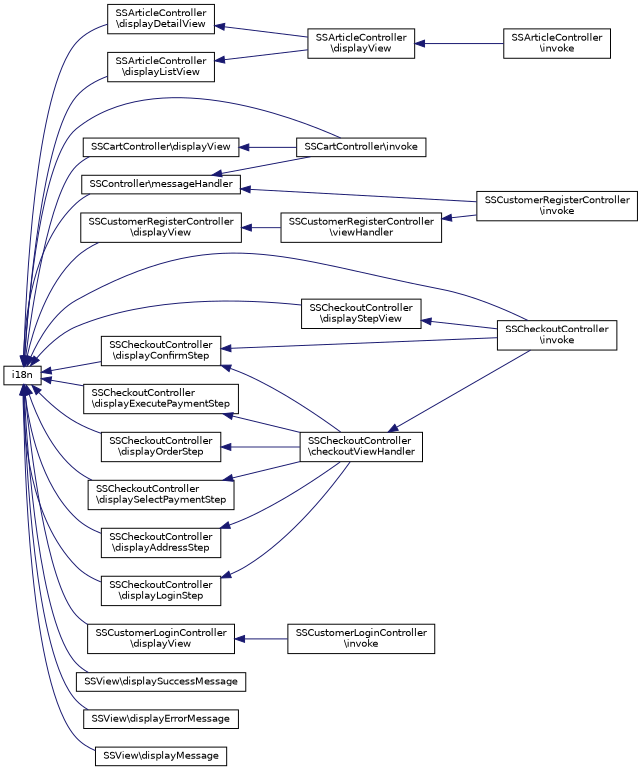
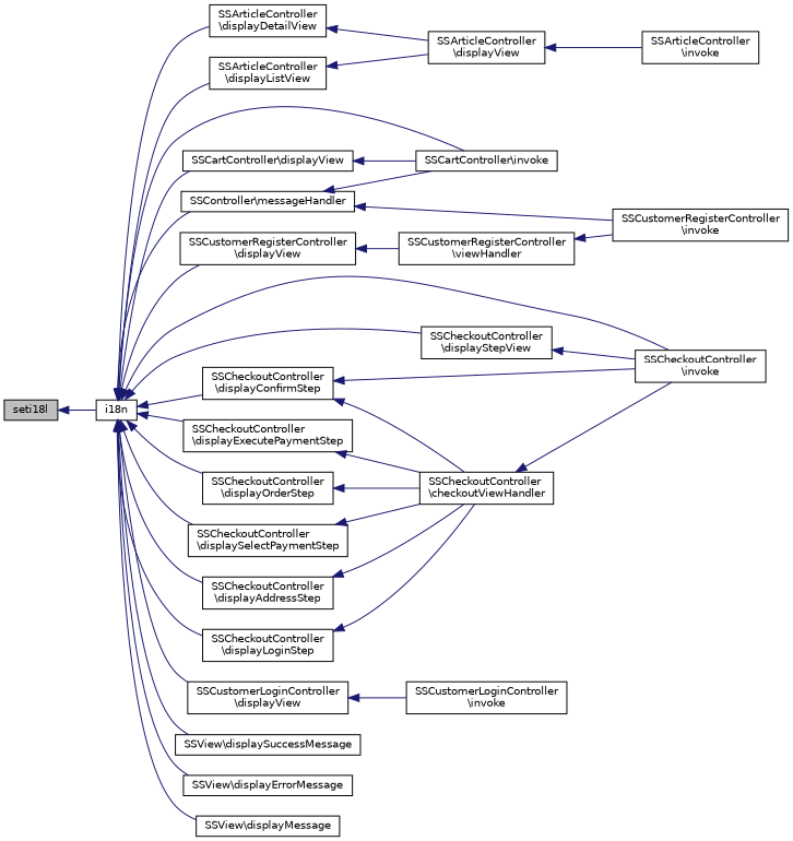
  digraph {
    rankdir=LR
    node [color=black fillcolor=white fontname=Helvetica fontsize=10 shape=record style=filled]
    edge [color=midnightblue dir=back fontname=Helvetica fontsize=10 labelfontname=Helvetica labelfontsize=10 style=solid]
+   n1 [fillcolor=grey75 fontcolor=black height=0.2 label=seti18l width=0.4]
    n2 [height=0.2 label=i18n width=0.4]
    n3 [height=0.2 label="SSArticleController\l\\displayDetailView" width=0.4]
    n4 [height=0.2 label="SSArticleController\l\\displayListView" width=0.4]
    n5 [height=0.2 label="SSCartController\\invoke" width=0.4]
    n6 [height=0.2 label="SSCartController\\displayView" width=0.4]
    n7 [height=0.2 label="SSCheckoutController\l\\invoke" width=0.4]
    n8 [height=0.2 label="SSCheckoutController\l\\displayStepView" width=0.4]
    n9 [height=0.2 label="SSCheckoutController\l\\displayConfirmStep" width=0.4]
    n10 [height=0.2 label="SSCheckoutController\l\\displayExecutePaymentStep" width=0.4]
    n11 [height=0.2 label="SSCheckoutController\l\\displayOrderStep" width=0.4]
    n12 [height=0.2 label="SSCheckoutController\l\\displaySelectPaymentStep" width=0.4]
    n13 [height=0.2 label="SSCheckoutController\l\\displayAddressStep" width=0.4]
    n14 [height=0.2 label="SSCheckoutController\l\\displayLoginStep" width=0.4]
    n15 [height=0.2 label="SSController\\messageHandler" width=0.4]
    n16 [height=0.2 label="SSCustomerLoginController\l\\displayView" width=0.4]
    n17 [height=0.2 label="SSCustomerRegisterController\l\\displayView" width=0.4]
    n18 [height=0.2 label="SSView\\displaySuccessMessage" width=0.4]
    n19 [height=0.2 label="SSView\\displayErrorMessage" width=0.4]
    n20 [height=0.2 label="SSView\\displayMessage" width=0.4]
    n21 [height=0.2 label="SSArticleController\l\\displayView" width=0.4]
    n22 [height=0.2 label="SSCheckoutController\l\\checkoutViewHandler" width=0.4]
    n23 [height=0.2 label="SSCustomerRegisterController\l\\invoke" width=0.4]
    n24 [height=0.2 label="SSCustomerLoginController\l\\invoke" width=0.4]
    n25 [height=0.2 label="SSCustomerRegisterController\l\\viewHandler" width=0.4]
    n26 [height=0.2 label="SSArticleController\l\\invoke" width=0.4]
+   n1 -> n2
    n2 -> n3
    n2 -> n4
    n2 -> n5
    n2 -> n6
    n2 -> n7
    n2 -> n8
    n2 -> n9
    n2 -> n10
    n2 -> n11
    n2 -> n12
    n2 -> n13
    n2 -> n14
    n2 -> n15
    n2 -> n16
    n2 -> n17
    n2 -> n18
    n2 -> n19
    n2 -> n20
    n3 -> n21
    n4 -> n21
    n6 -> n5
    n8 -> n7
    n9 -> n7
    n9 -> n22
    n10 -> n22
    n11 -> n22
    n12 -> n22
    n13 -> n22
    n14 -> n22
    n15 -> n5
    n15 -> n23
    n16 -> n24
    n17 -> n25
    n21 -> n26
    n22 -> n7
    n25 -> n23
  }
